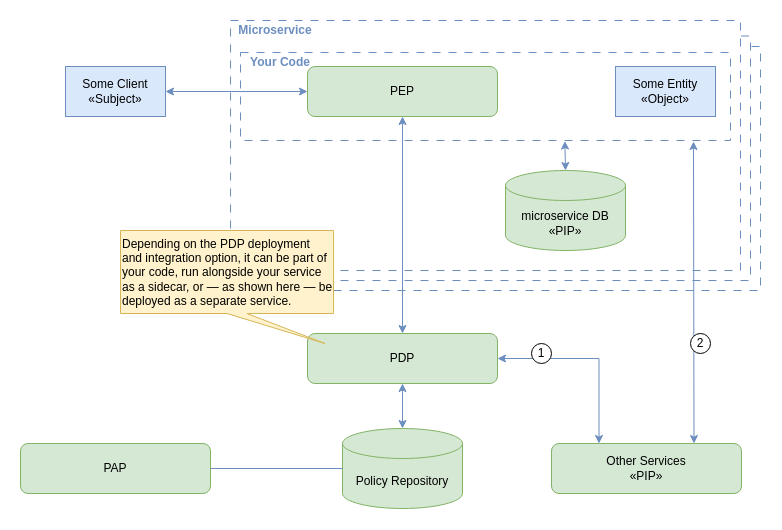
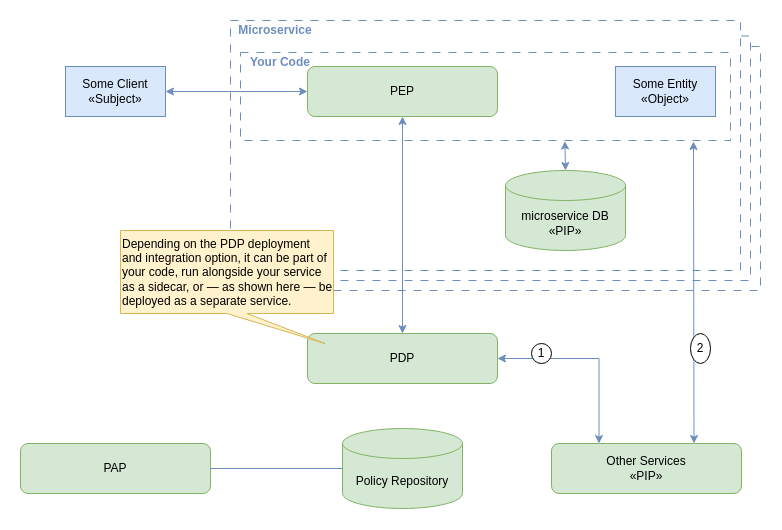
  <mxCell id="0" />
  <mxCell id="1" parent="0" />
  <mxCell id="2" value="" style="rounded=0;whiteSpace=wrap;html=1;fillColor=none;strokeColor=#6c8ebf;dashed=1;dashPattern=8 8;" parent="1" vertex="1"><mxGeometry x="230" y="20" width="510" height="250" as="geometry" /></mxCell>
  <mxCell id="3" style="edgeStyle=orthogonalEdgeStyle;rounded=0;orthogonalLoop=1;jettySize=auto;html=1;entryX=0.75;entryY=0;entryDx=0;entryDy=0;startArrow=classic;startFill=1;fillColor=#dae8fc;strokeColor=#6c8ebf;" parent="1" target="17" edge="1"><mxGeometry relative="1" as="geometry"><mxPoint x="693" y="141" as="sourcePoint" /></mxGeometry></mxCell>
  <mxCell id="4" value="" style="rounded=0;whiteSpace=wrap;html=1;fillColor=none;strokeColor=#6c8ebf;dashed=1;dashPattern=8 8;" parent="1" vertex="1"><mxGeometry x="240" y="52" width="490" height="88" as="geometry" /></mxCell>
  <mxCell id="5" style="edgeStyle=orthogonalEdgeStyle;rounded=0;orthogonalLoop=1;jettySize=auto;html=1;entryX=0.5;entryY=0;entryDx=0;entryDy=0;startArrow=classic;startFill=1;fillColor=#dae8fc;strokeColor=#6c8ebf;" parent="1" source="6" target="11" edge="1"><mxGeometry relative="1" as="geometry" /></mxCell>
  <mxCell id="6" value="PEP" style="rounded=1;whiteSpace=wrap;html=1;fillColor=#d5e8d4;strokeColor=#82b366;" parent="1" vertex="1"><mxGeometry x="307" y="66" width="190" height="50" as="geometry" /></mxCell>
  <mxCell id="7" style="edgeStyle=orthogonalEdgeStyle;rounded=0;orthogonalLoop=1;jettySize=auto;html=1;entryX=0;entryY=0.5;entryDx=0;entryDy=0;startArrow=classic;startFill=1;fillColor=#dae8fc;strokeColor=#6c8ebf;" parent="1" source="8" target="6" edge="1"><mxGeometry relative="1" as="geometry" /></mxCell>
  <mxCell id="8" value="Some Client&lt;br&gt;«Subject»" style="rounded=0;whiteSpace=wrap;html=1;fillColor=#dae8fc;strokeColor=#6c8ebf;" parent="1" vertex="1"><mxGeometry x="65" y="66" width="100" height="50" as="geometry" /></mxCell>
  <mxCell id="9" value="Some Entity&lt;br&gt;«Object»" style="rounded=0;whiteSpace=wrap;html=1;fillColor=#dae8fc;strokeColor=#6c8ebf;" parent="1" vertex="1"><mxGeometry x="615" y="66" width="100" height="50" as="geometry" /></mxCell>
  <mxCell id="10" style="edgeStyle=orthogonalEdgeStyle;rounded=0;orthogonalLoop=1;jettySize=auto;html=1;entryX=0.25;entryY=0;entryDx=0;entryDy=0;startArrow=classic;startFill=1;fillColor=#dae8fc;strokeColor=#6c8ebf;endArrow=classic;endFill=1;" parent="1" source="11" target="17" edge="1"><mxGeometry relative="1" as="geometry" /></mxCell>
  <mxCell id="11" value="PDP" style="rounded=1;whiteSpace=wrap;html=1;fillColor=#d5e8d4;strokeColor=#82b366;" parent="1" vertex="1"><mxGeometry x="307" y="333" width="190" height="50" as="geometry" /></mxCell>
  <mxCell id="12" value="PAP" style="rounded=1;whiteSpace=wrap;html=1;fillColor=#d5e8d4;strokeColor=#82b366;" parent="1" vertex="1"><mxGeometry x="20" y="443" width="190" height="50" as="geometry" /></mxCell>
  <mxCell id="13" value="Policy Repository" style="shape=cylinder3;whiteSpace=wrap;html=1;boundedLbl=1;backgroundOutline=1;size=15;fillColor=#d5e8d4;strokeColor=#82b366;" parent="1" vertex="1"><mxGeometry x="342" y="428" width="120" height="80" as="geometry" /></mxCell>
  <mxCell id="14" value="microservice DB&lt;br&gt;«PIP»" style="shape=cylinder3;whiteSpace=wrap;html=1;boundedLbl=1;backgroundOutline=1;size=15;fillColor=#d5e8d4;strokeColor=#82b366;" parent="1" vertex="1"><mxGeometry x="505" y="170" width="120" height="80" as="geometry" /></mxCell>
  <mxCell id="15" style="edgeStyle=orthogonalEdgeStyle;rounded=0;orthogonalLoop=1;jettySize=auto;html=1;entryX=0;entryY=0.5;entryDx=0;entryDy=0;entryPerimeter=0;fillColor=#dae8fc;strokeColor=#6c8ebf;endArrow=none;" parent="1" source="12" target="13" edge="1"><mxGeometry relative="1" as="geometry" /></mxCell>
  <mxCell id="16" value="Microservice" style="text;html=1;align=center;verticalAlign=middle;whiteSpace=wrap;rounded=0;fillColor=none;fontColor=#6C8EBF;fontStyle=1" parent="1" vertex="1"><mxGeometry x="230" y="20" width="90" height="19" as="geometry" /></mxCell>
  <mxCell id="17" value="&lt;div&gt;Other Services&lt;/div&gt;«PIP»" style="rounded=1;whiteSpace=wrap;html=1;fillColor=#d5e8d4;strokeColor=#82b366;" parent="1" vertex="1"><mxGeometry x="551" y="443" width="190" height="50" as="geometry" /></mxCell>
  <mxCell id="18" value="Your Code" style="text;html=1;align=center;verticalAlign=middle;whiteSpace=wrap;rounded=0;fillColor=none;fontColor=#6C8EBF;fontStyle=1" parent="1" vertex="1"><mxGeometry x="240" y="52" width="80" height="19" as="geometry" /></mxCell>
  <mxCell id="19" style="edgeStyle=orthogonalEdgeStyle;rounded=0;orthogonalLoop=1;jettySize=auto;html=1;entryX=0.5;entryY=0;entryDx=0;entryDy=0;entryPerimeter=0;exitX=0.662;exitY=1.006;exitDx=0;exitDy=0;fillColor=#dae8fc;strokeColor=#6c8ebf;exitPerimeter=0;startArrow=classic;startFill=1;" parent="1" source="4" target="14" edge="1"><mxGeometry relative="1" as="geometry"><mxPoint x="844.69" y="179.998" as="sourcePoint" /></mxGeometry></mxCell>
- <mxCell id="20" style="edgeStyle=orthogonalEdgeStyle;rounded=0;orthogonalLoop=1;jettySize=auto;html=1;entryX=0.5;entryY=0;entryDx=0;entryDy=0;entryPerimeter=0;startArrow=classic;startFill=1;fillColor=#dae8fc;strokeColor=#6c8ebf;" parent="1" source="11" target="13" edge="1"><mxGeometry relative="1" as="geometry" /></mxCell>
  <mxCell id="21" value="1" style="ellipse;whiteSpace=wrap;html=1;aspect=fixed;" parent="1" vertex="1"><mxGeometry x="531" y="343" width="20" height="20" as="geometry" /></mxCell>
- <mxCell id="22" value="2" style="ellipse;whiteSpace=wrap;html=1;aspect=fixed;" parent="1" vertex="1"><mxGeometry x="690" y="333" width="20" height="20" as="geometry" /></mxCell>
+ <mxCell id="22" value="2" style="ellipse;whiteSpace=wrap;html=1;aspect=fixed;" parent="1" vertex="1"><mxGeometry x="690" y="333" width="20" height="30" as="geometry" /></mxCell>
  <mxCell id="23" style="edgeStyle=orthogonalEdgeStyle;rounded=0;orthogonalLoop=1;jettySize=auto;html=1;entryX=0.02;entryY=1.002;entryDx=0;entryDy=0;entryPerimeter=0;fillColor=#dae8fc;strokeColor=#6c8ebf;dashed=1;dashPattern=8 8;endArrow=none;startFill=0;" parent="1" target="2" edge="1"><mxGeometry relative="1" as="geometry"><Array as="points" /><mxPoint x="240" y="270" as="sourcePoint" /></mxGeometry></mxCell>
  <mxCell id="24" style="edgeStyle=orthogonalEdgeStyle;rounded=0;orthogonalLoop=1;jettySize=auto;html=1;entryX=0.02;entryY=1.002;entryDx=0;entryDy=0;entryPerimeter=0;exitX=1.001;exitY=0.062;exitDx=0;exitDy=0;exitPerimeter=0;fillColor=#dae8fc;strokeColor=#6c8ebf;dashed=1;dashPattern=8 8;endArrow=none;startFill=0;" parent="1" edge="1"><mxGeometry relative="1" as="geometry"><mxPoint x="751" y="46" as="sourcePoint" /><mxPoint x="250" y="281" as="targetPoint" /><Array as="points"><mxPoint x="760" y="46" /><mxPoint x="760" y="290" /><mxPoint x="250" y="290" /></Array></mxGeometry></mxCell>
  <mxCell id="25" value="" style="edgeStyle=orthogonalEdgeStyle;rounded=0;orthogonalLoop=1;jettySize=auto;html=1;entryX=0.022;entryY=1;entryDx=0;entryDy=0;entryPerimeter=0;exitX=1.001;exitY=0.062;exitDx=0;exitDy=0;exitPerimeter=0;fillColor=#dae8fc;strokeColor=#6c8ebf;dashed=1;dashPattern=8 8;endArrow=none;startFill=0;" edge="1" parent="1" source="2" target="2"><mxGeometry relative="1" as="geometry"><Array as="points"><mxPoint x="750" y="36" /><mxPoint x="750" y="280" /><mxPoint x="240" y="280" /><mxPoint x="240" y="270" /></Array><mxPoint x="741" y="36" as="sourcePoint" /><mxPoint x="240" y="271" as="targetPoint" /></mxGeometry></mxCell>
  <mxCell id="26" value="Depending on the PDP deployment and integration option, it can be part of your code, run alongside your service as a sidecar, or — as shown here — be deployed as a separate service." style="shape=callout;whiteSpace=wrap;html=1;perimeter=calloutPerimeter;position2=0.96;fillColor=#fff2cc;strokeColor=#d6b656;align=left;" vertex="1" parent="1"><mxGeometry x="120" y="230" width="213" height="113" as="geometry" /></mxCell>
